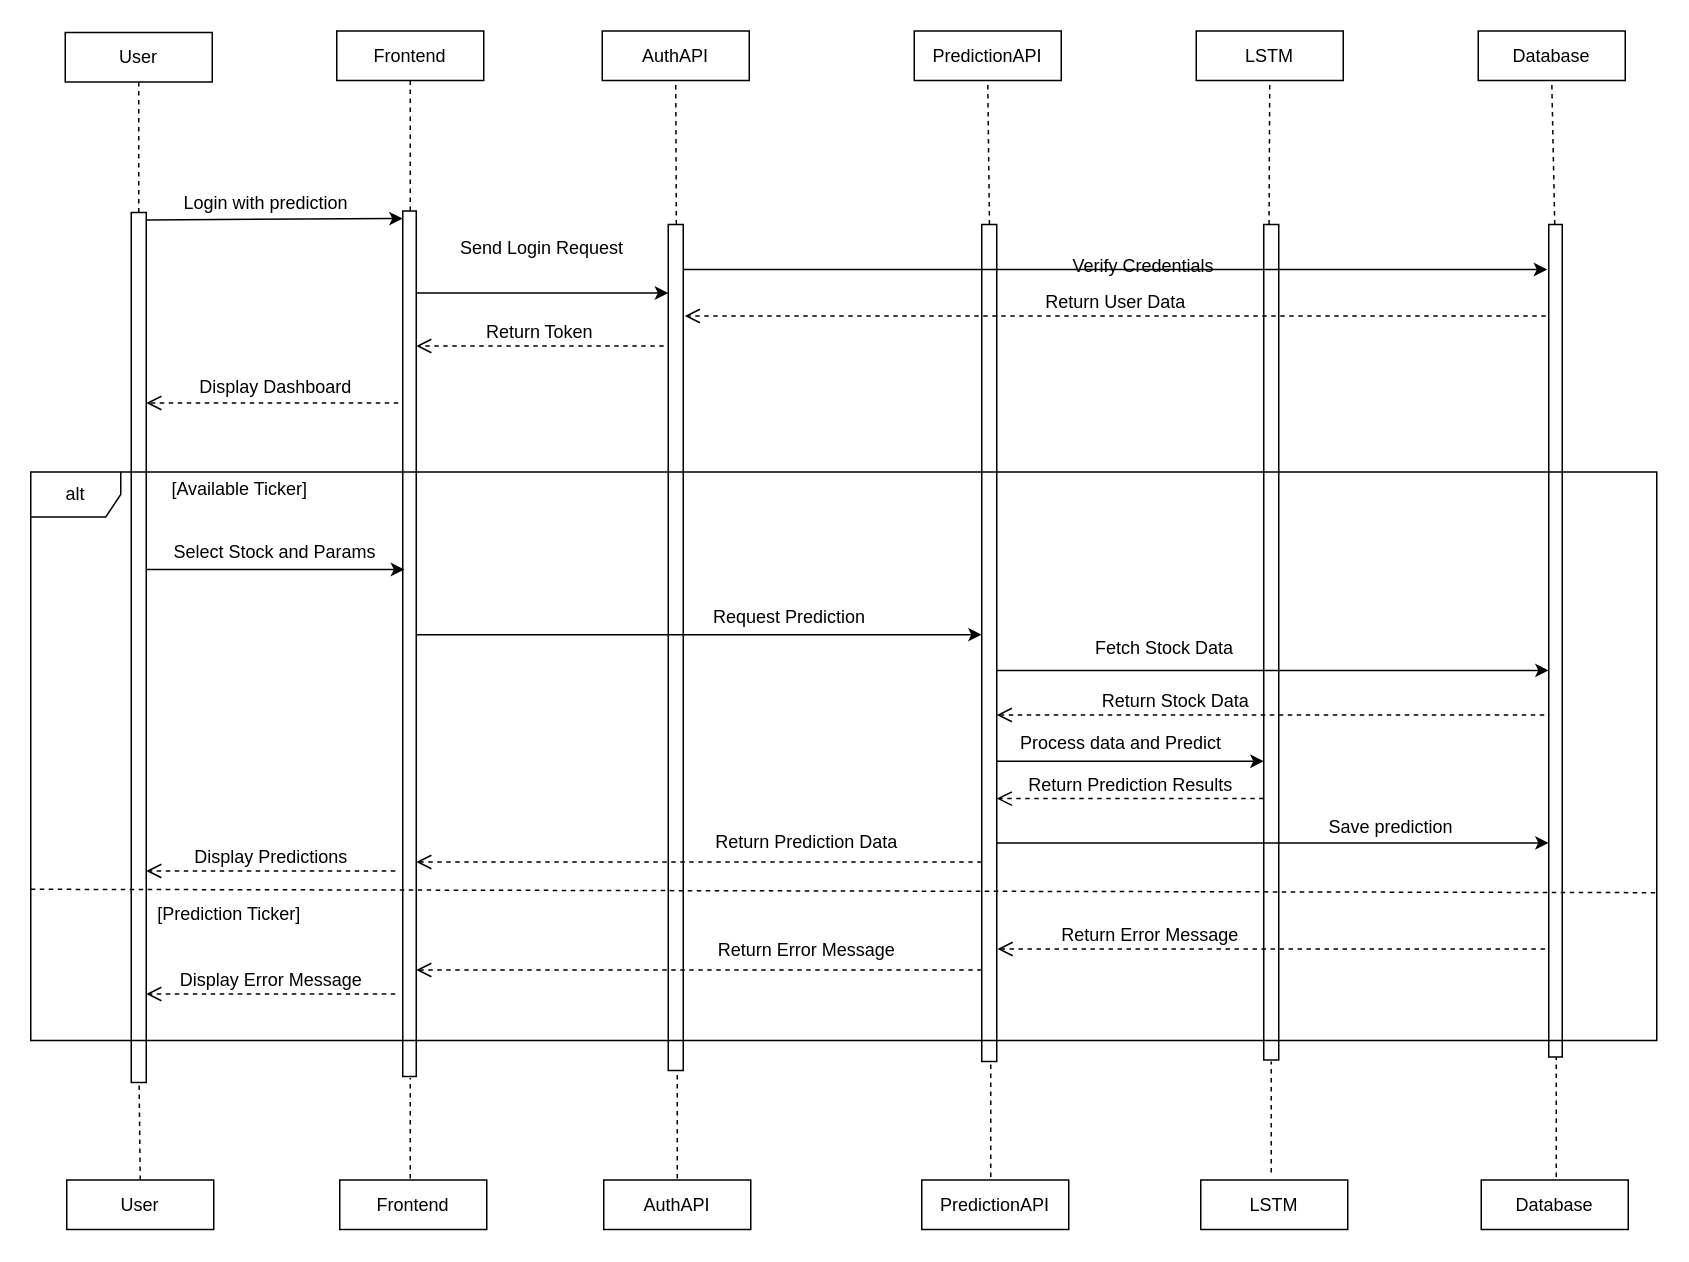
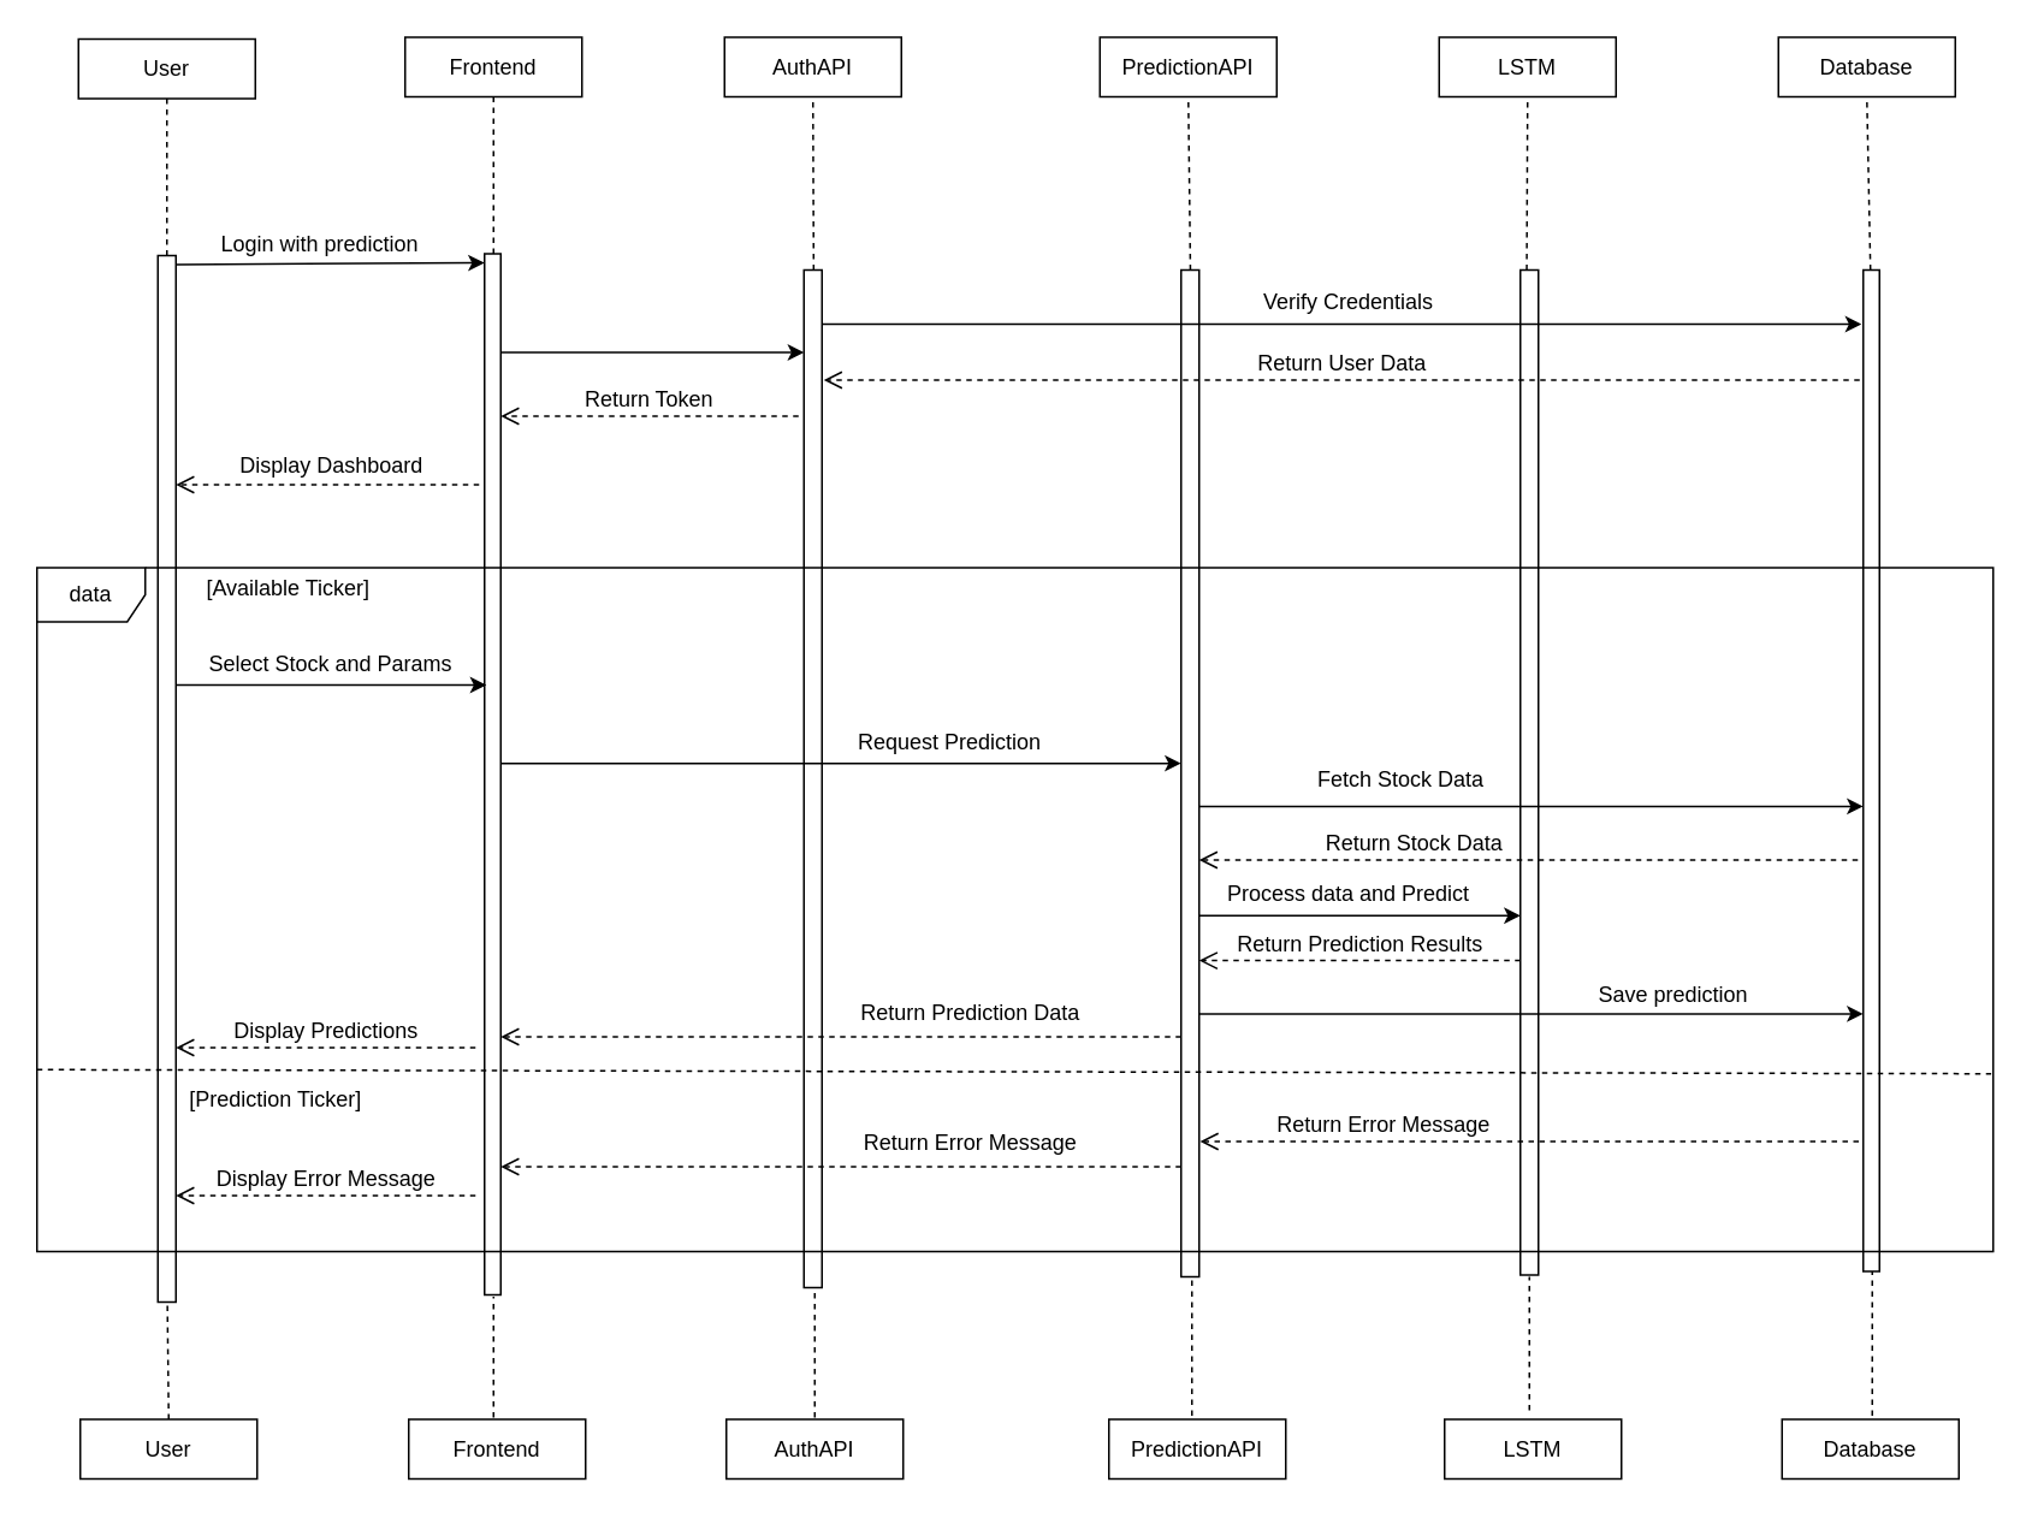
  <mxCell id="0" />
  <mxCell id="1" parent="0" />
  <mxCell id="2" value="Frontend" style="rounded=0;whiteSpace=wrap;html=1;" vertex="1" parent="1"><mxGeometry x="224" y="20" width="98" height="33" as="geometry" /></mxCell>
  <mxCell id="3" value="AuthAPI" style="rounded=0;whiteSpace=wrap;html=1;" vertex="1" parent="1"><mxGeometry x="401" y="20" width="98" height="33" as="geometry" /></mxCell>
  <mxCell id="4" value="Database" style="rounded=0;whiteSpace=wrap;html=1;" vertex="1" parent="1"><mxGeometry x="985" y="20" width="98" height="33" as="geometry" /></mxCell>
  <mxCell id="5" value="LSTM" style="rounded=0;whiteSpace=wrap;html=1;" vertex="1" parent="1"><mxGeometry x="797" y="20" width="98" height="33" as="geometry" /></mxCell>
  <mxCell id="6" value="PredictionAPI" style="rounded=0;whiteSpace=wrap;html=1;" vertex="1" parent="1"><mxGeometry x="609" y="20" width="98" height="33" as="geometry" /></mxCell>
  <mxCell id="7" value="Frontend" style="rounded=0;whiteSpace=wrap;html=1;" vertex="1" parent="1"><mxGeometry x="226" y="786" width="98" height="33" as="geometry" /></mxCell>
  <mxCell id="8" value="AuthAPI" style="rounded=0;whiteSpace=wrap;html=1;" vertex="1" parent="1"><mxGeometry x="402" y="786" width="98" height="33" as="geometry" /></mxCell>
  <mxCell id="9" value="Database" style="rounded=0;whiteSpace=wrap;html=1;" vertex="1" parent="1"><mxGeometry x="987" y="786" width="98" height="33" as="geometry" /></mxCell>
  <mxCell id="10" value="LSTM" style="rounded=0;whiteSpace=wrap;html=1;" vertex="1" parent="1"><mxGeometry x="800" y="786" width="98" height="33" as="geometry" /></mxCell>
  <mxCell id="11" value="PredictionAPI" style="rounded=0;whiteSpace=wrap;html=1;" vertex="1" parent="1"><mxGeometry x="614" y="786" width="98" height="33" as="geometry" /></mxCell>
  <mxCell id="12" value="" style="html=1;points=[[0,0,0,0,5],[0,1,0,0,-5],[1,0,0,0,5],[1,1,0,0,-5]];perimeter=orthogonalPerimeter;outlineConnect=0;targetShapes=umlLifeline;portConstraint=eastwest;newEdgeStyle={&quot;curved&quot;:0,&quot;rounded&quot;:0};" vertex="1" parent="1"><mxGeometry x="1032" y="149" width="9" height="555" as="geometry" /></mxCell>
  <mxCell id="13" value="" style="html=1;points=[[0,0,0,0,5],[0,1,0,0,-5],[1,0,0,0,5],[1,1,0,0,-5]];perimeter=orthogonalPerimeter;outlineConnect=0;targetShapes=umlLifeline;portConstraint=eastwest;newEdgeStyle={&quot;curved&quot;:0,&quot;rounded&quot;:0};" vertex="1" parent="1"><mxGeometry x="842" y="149" width="10" height="557" as="geometry" /></mxCell>
  <mxCell id="14" value="" style="html=1;points=[[0,0,0,0,5],[0,1,0,0,-5],[1,0,0,0,5],[1,1,0,0,-5]];perimeter=orthogonalPerimeter;outlineConnect=0;targetShapes=umlLifeline;portConstraint=eastwest;newEdgeStyle={&quot;curved&quot;:0,&quot;rounded&quot;:0};" vertex="1" parent="1"><mxGeometry x="654" y="149" width="10" height="558" as="geometry" /></mxCell>
  <mxCell id="15" value="" style="html=1;points=[[0,0,0,0,5],[0,1,0,0,-5],[1,0,0,0,5],[1,1,0,0,-5]];perimeter=orthogonalPerimeter;outlineConnect=0;targetShapes=umlLifeline;portConstraint=eastwest;newEdgeStyle={&quot;curved&quot;:0,&quot;rounded&quot;:0};" vertex="1" parent="1"><mxGeometry x="445" y="149" width="10" height="564" as="geometry" /></mxCell>
  <mxCell id="16" value="" style="html=1;points=[[0,0,0,0,5],[0,1,0,0,-5],[1,0,0,0,5],[1,1,0,0,-5]];perimeter=orthogonalPerimeter;outlineConnect=0;targetShapes=umlLifeline;portConstraint=eastwest;newEdgeStyle={&quot;curved&quot;:0,&quot;rounded&quot;:0};" vertex="1" parent="1"><mxGeometry x="268" y="140" width="9" height="577" as="geometry" /></mxCell>
  <mxCell id="17" value="" style="endArrow=none;dashed=1;html=1;rounded=0;entryX=0.5;entryY=1;entryDx=0;entryDy=0;" edge="1" parent="1" source="16" target="2"><mxGeometry width="50" height="50" relative="1" as="geometry"><mxPoint x="203" y="163" as="sourcePoint" /><mxPoint x="253" y="113" as="targetPoint" /></mxGeometry></mxCell>
  <mxCell id="18" value="User" style="rounded=0;whiteSpace=wrap;html=1;" vertex="1" parent="1"><mxGeometry x="43" y="21" width="98" height="33" as="geometry" /></mxCell>
  <mxCell id="19" value="User" style="rounded=0;whiteSpace=wrap;html=1;" vertex="1" parent="1"><mxGeometry x="44" y="786" width="98" height="33" as="geometry" /></mxCell>
  <mxCell id="20" value="" style="html=1;points=[[0,0,0,0,5],[0,1,0,0,-5],[1,0,0,0,5],[1,1,0,0,-5]];perimeter=orthogonalPerimeter;outlineConnect=0;targetShapes=umlLifeline;portConstraint=eastwest;newEdgeStyle={&quot;curved&quot;:0,&quot;rounded&quot;:0};" vertex="1" parent="1"><mxGeometry x="87" y="141" width="10" height="580" as="geometry" /></mxCell>
  <mxCell id="21" value="" style="endArrow=none;dashed=1;html=1;rounded=0;entryX=0.5;entryY=1;entryDx=0;entryDy=0;" edge="1" parent="1" source="20" target="18"><mxGeometry width="50" height="50" relative="1" as="geometry"><mxPoint x="22" y="164" as="sourcePoint" /><mxPoint x="72" y="114" as="targetPoint" /></mxGeometry></mxCell>
  <mxCell id="22" value="" style="endArrow=none;dashed=1;html=1;rounded=0;entryX=0.5;entryY=1;entryDx=0;entryDy=0;exitX=0.538;exitY=0;exitDx=0;exitDy=0;exitPerimeter=0;" edge="1" parent="1" source="15" target="3"><mxGeometry width="50" height="50" relative="1" as="geometry"><mxPoint x="476" y="114" as="sourcePoint" /><mxPoint x="443" y="53" as="targetPoint" /></mxGeometry></mxCell>
  <mxCell id="23" value="" style="endArrow=none;dashed=1;html=1;rounded=0;entryX=0.5;entryY=1;entryDx=0;entryDy=0;exitX=0.514;exitY=0;exitDx=0;exitDy=0;exitPerimeter=0;" edge="1" parent="1" source="14" target="6"><mxGeometry width="50" height="50" relative="1" as="geometry"><mxPoint x="678" y="119" as="sourcePoint" /><mxPoint x="649" y="102" as="targetPoint" /></mxGeometry></mxCell>
  <mxCell id="24" value="" style="endArrow=none;dashed=1;html=1;rounded=0;entryX=0.5;entryY=1;entryDx=0;entryDy=0;exitX=0.353;exitY=0;exitDx=0;exitDy=0;exitPerimeter=0;" edge="1" parent="1" source="13" target="5"><mxGeometry width="50" height="50" relative="1" as="geometry"><mxPoint x="793" y="135" as="sourcePoint" /><mxPoint x="843" y="85" as="targetPoint" /></mxGeometry></mxCell>
  <mxCell id="25" value="" style="endArrow=none;dashed=1;html=1;rounded=0;entryX=0.5;entryY=1;entryDx=0;entryDy=0;exitX=0.443;exitY=0;exitDx=0;exitDy=0;exitPerimeter=0;" edge="1" parent="1" source="12" target="4"><mxGeometry width="50" height="50" relative="1" as="geometry"><mxPoint x="930" y="127" as="sourcePoint" /><mxPoint x="980" y="77" as="targetPoint" /></mxGeometry></mxCell>
  <mxCell id="26" value="" style="endArrow=none;dashed=1;html=1;rounded=0;entryX=0.526;entryY=1.003;entryDx=0;entryDy=0;entryPerimeter=0;exitX=0.5;exitY=0;exitDx=0;exitDy=0;" edge="1" parent="1" source="19" target="20"><mxGeometry width="50" height="50" relative="1" as="geometry"><mxPoint x="-11" y="532" as="sourcePoint" /><mxPoint x="90" y="506" as="targetPoint" /></mxGeometry></mxCell>
  <mxCell id="27" value="" style="endArrow=none;dashed=1;html=1;rounded=0;" edge="1" parent="1"><mxGeometry width="50" height="50" relative="1" as="geometry"><mxPoint x="273" y="785" as="sourcePoint" /><mxPoint x="273" y="718" as="targetPoint" /></mxGeometry></mxCell>
  <mxCell id="28" value="" style="endArrow=none;dashed=1;html=1;rounded=0;" edge="1" parent="1"><mxGeometry width="50" height="50" relative="1" as="geometry"><mxPoint x="660" y="784" as="sourcePoint" /><mxPoint x="660" y="709" as="targetPoint" /></mxGeometry></mxCell>
  <mxCell id="29" value="" style="endArrow=none;dashed=1;html=1;rounded=0;" edge="1" parent="1"><mxGeometry width="50" height="50" relative="1" as="geometry"><mxPoint x="451" y="785" as="sourcePoint" /><mxPoint x="451" y="715" as="targetPoint" /></mxGeometry></mxCell>
  <mxCell id="30" value="" style="endArrow=none;dashed=1;html=1;rounded=0;" edge="1" parent="1"><mxGeometry width="50" height="50" relative="1" as="geometry"><mxPoint x="847" y="781" as="sourcePoint" /><mxPoint x="847" y="707" as="targetPoint" /></mxGeometry></mxCell>
  <mxCell id="31" value="" style="endArrow=none;dashed=1;html=1;rounded=0;" edge="1" parent="1"><mxGeometry width="50" height="50" relative="1" as="geometry"><mxPoint x="1037" y="784" as="sourcePoint" /><mxPoint x="1037" y="704" as="targetPoint" /></mxGeometry></mxCell>
  <mxCell id="32" value="" style="endArrow=classic;html=1;rounded=0;entryX=0;entryY=0;entryDx=0;entryDy=5;entryPerimeter=0;exitX=1;exitY=0;exitDx=0;exitDy=5;exitPerimeter=0;" edge="1" parent="1" source="20" target="16"><mxGeometry width="50" height="50" relative="1" as="geometry"><mxPoint x="-17" y="247" as="sourcePoint" /><mxPoint x="33" y="197" as="targetPoint" /></mxGeometry></mxCell>
  <mxCell id="33" value="" style="endArrow=classic;html=1;rounded=0;entryX=0;entryY=0.081;entryDx=0;entryDy=0;entryPerimeter=0;" edge="1" parent="1" source="16" target="15"><mxGeometry width="50" height="50" relative="1" as="geometry"><mxPoint x="-9" y="267" as="sourcePoint" /><mxPoint x="423" y="180" as="targetPoint" /></mxGeometry></mxCell>
  <mxCell id="34" value="" style="endArrow=classic;html=1;rounded=0;" edge="1" parent="1" source="15"><mxGeometry width="50" height="50" relative="1" as="geometry"><mxPoint x="526" y="207" as="sourcePoint" /><mxPoint x="1031" y="179" as="targetPoint" /></mxGeometry></mxCell>
  <mxCell id="35" value="&lt;font style=&quot;font-size: 12px;&quot;&gt;Return User Data&lt;/font&gt;" style="html=1;verticalAlign=bottom;endArrow=open;dashed=1;endSize=8;curved=0;rounded=0;" edge="1" parent="1"><mxGeometry relative="1" as="geometry"><mxPoint x="1030" y="210" as="sourcePoint" /><mxPoint x="456" y="210" as="targetPoint" /></mxGeometry></mxCell>
  <mxCell id="36" value="&lt;font style=&quot;font-size: 12px;&quot;&gt;Return Token&lt;/font&gt;" style="html=1;verticalAlign=bottom;endArrow=open;dashed=1;endSize=8;curved=0;rounded=0;" edge="1" parent="1" target="16"><mxGeometry relative="1" as="geometry"><mxPoint x="442" y="230" as="sourcePoint" /><mxPoint x="362" y="230" as="targetPoint" /></mxGeometry></mxCell>
  <mxCell id="37" value="&lt;font style=&quot;font-size: 12px;&quot;&gt;Display Dashboard&lt;/font&gt;" style="html=1;verticalAlign=bottom;endArrow=open;dashed=1;endSize=8;curved=0;rounded=0;" edge="1" parent="1"><mxGeometry x="-0.022" y="-1" relative="1" as="geometry"><mxPoint x="265" y="268" as="sourcePoint" /><mxPoint x="97" y="268" as="targetPoint" /><mxPoint as="offset" /></mxGeometry></mxCell>
  <mxCell id="38" value="" style="endArrow=classic;html=1;rounded=0;entryX=0;entryY=0;entryDx=0;entryDy=5;entryPerimeter=0;" edge="1" parent="1" source="20"><mxGeometry width="50" height="50" relative="1" as="geometry"><mxPoint x="98" y="380" as="sourcePoint" /><mxPoint x="269" y="379" as="targetPoint" /></mxGeometry></mxCell>
  <mxCell id="39" value="" style="endArrow=classic;html=1;rounded=0;entryX=0;entryY=0.49;entryDx=0;entryDy=0;entryPerimeter=0;" edge="1" parent="1" target="14" source="16"><mxGeometry width="50" height="50" relative="1" as="geometry"><mxPoint x="278" y="306.29" as="sourcePoint" /><mxPoint x="449" y="305.29" as="targetPoint" /></mxGeometry></mxCell>
  <mxCell id="40" value="" style="endArrow=classic;html=1;rounded=0;exitX=1;exitY=0;exitDx=0;exitDy=5;exitPerimeter=0;" edge="1" parent="1"><mxGeometry width="50" height="50" relative="1" as="geometry"><mxPoint x="664" y="446.29" as="sourcePoint" /><mxPoint x="1032" y="446.29" as="targetPoint" /></mxGeometry></mxCell>
  <mxCell id="41" value="" style="endArrow=classic;html=1;rounded=0;" edge="1" parent="1" target="13"><mxGeometry width="50" height="50" relative="1" as="geometry"><mxPoint x="664" y="506.825" as="sourcePoint" /><mxPoint x="840.43" y="506.825" as="targetPoint" /></mxGeometry></mxCell>
  <mxCell id="42" value="&lt;font style=&quot;font-size: 12px;&quot;&gt;Return Stock Data&lt;/font&gt;" style="html=1;verticalAlign=bottom;endArrow=open;dashed=1;endSize=8;curved=0;rounded=0;" edge="1" parent="1"><mxGeometry x="0.348" relative="1" as="geometry"><mxPoint x="1029" y="476" as="sourcePoint" /><mxPoint x="664" y="476" as="targetPoint" /><mxPoint as="offset" /></mxGeometry></mxCell>
  <mxCell id="43" value="&lt;font style=&quot;font-size: 12px;&quot;&gt;Return Prediction Results&lt;/font&gt;" style="html=1;verticalAlign=bottom;endArrow=open;dashed=1;endSize=8;curved=0;rounded=0;exitX=0;exitY=0.811;exitDx=0;exitDy=0;exitPerimeter=0;" edge="1" parent="1"><mxGeometry relative="1" as="geometry"><mxPoint x="842" y="531.727" as="sourcePoint" /><mxPoint x="664" y="531.727" as="targetPoint" /></mxGeometry></mxCell>
  <mxCell id="44" value="" style="endArrow=classic;html=1;rounded=0;exitX=1;exitY=0;exitDx=0;exitDy=5;exitPerimeter=0;" edge="1" parent="1"><mxGeometry width="50" height="50" relative="1" as="geometry"><mxPoint x="664" y="561.29" as="sourcePoint" /><mxPoint x="1032" y="561.29" as="targetPoint" /></mxGeometry></mxCell>
  <mxCell id="45" value="&lt;font style=&quot;font-size: 12px;&quot;&gt;Return Prediction Data&lt;/font&gt;" style="html=1;verticalAlign=bottom;endArrow=open;dashed=1;endSize=8;curved=0;rounded=0;" edge="1" parent="1"><mxGeometry x="-0.374" y="-4" relative="1" as="geometry"><mxPoint x="654" y="574" as="sourcePoint" /><mxPoint x="277" y="574" as="targetPoint" /><mxPoint x="1" as="offset" /></mxGeometry></mxCell>
  <mxCell id="46" value="&lt;font style=&quot;font-size: 12px;&quot;&gt;Display Predictions&lt;/font&gt;" style="html=1;verticalAlign=bottom;endArrow=open;dashed=1;endSize=8;curved=0;rounded=0;" edge="1" parent="1"><mxGeometry relative="1" as="geometry"><mxPoint x="263" y="580" as="sourcePoint" /><mxPoint x="97" y="580" as="targetPoint" /></mxGeometry></mxCell>
  <mxCell id="47" value="Login with prediction" style="text;html=1;align=center;verticalAlign=middle;whiteSpace=wrap;rounded=0;" vertex="1" parent="1"><mxGeometry x="106" y="120" width="142" height="30" as="geometry" /></mxCell>
- <mxCell id="48" value="Send Login Request" style="text;html=1;align=center;verticalAlign=middle;whiteSpace=wrap;rounded=0;" vertex="1" parent="1"><mxGeometry x="290" y="150" width="142" height="30" as="geometry" /></mxCell>
- <mxCell id="49" value="Verify Credentials" style="text;html=1;align=center;verticalAlign=middle;whiteSpace=wrap;rounded=0;" vertex="1" parent="1"><mxGeometry x="691" y="162" width="142" height="30" as="geometry" /></mxCell>
+ <mxCell id="49" value="Verify Credentials" style="text;html=1;align=center;verticalAlign=middle;whiteSpace=wrap;rounded=0;" vertex="1" parent="1"><mxGeometry x="676" y="152" width="142" height="30" as="geometry" /></mxCell>
  <mxCell id="50" value="Select Stock and Params" style="text;html=1;align=center;verticalAlign=middle;whiteSpace=wrap;rounded=0;" vertex="1" parent="1"><mxGeometry x="112" y="353" width="142" height="30" as="geometry" /></mxCell>
  <mxCell id="51" value="Request Prediction" style="text;html=1;align=center;verticalAlign=middle;whiteSpace=wrap;rounded=0;" vertex="1" parent="1"><mxGeometry x="455" y="396" width="142" height="30" as="geometry" /></mxCell>
  <mxCell id="52" value="Fetch Stock Data" style="text;html=1;align=center;verticalAlign=middle;whiteSpace=wrap;rounded=0;" vertex="1" parent="1"><mxGeometry x="705" y="417" width="142" height="30" as="geometry" /></mxCell>
  <mxCell id="53" value="Process data and Predict" style="text;html=1;align=center;verticalAlign=middle;whiteSpace=wrap;rounded=0;" vertex="1" parent="1"><mxGeometry x="676" y="480" width="142" height="30" as="geometry" /></mxCell>
  <mxCell id="54" value="Save prediction" style="text;html=1;align=center;verticalAlign=middle;whiteSpace=wrap;rounded=0;" vertex="1" parent="1"><mxGeometry x="856" y="536" width="142" height="30" as="geometry" /></mxCell>
- <mxCell id="55" value="alt" style="shape=umlFrame;whiteSpace=wrap;html=1;pointerEvents=0;" vertex="1" parent="1"><mxGeometry x="20" y="314" width="1084" height="379" as="geometry" /></mxCell>
+ <mxCell id="55" value="data" style="shape=umlFrame;whiteSpace=wrap;html=1;pointerEvents=0;" vertex="1" parent="1"><mxGeometry x="20" y="314" width="1084" height="379" as="geometry" /></mxCell>
  <mxCell id="56" value="" style="endArrow=none;dashed=1;html=1;rounded=0;exitX=0;exitY=0.734;exitDx=0;exitDy=0;exitPerimeter=0;entryX=0.999;entryY=0.74;entryDx=0;entryDy=0;entryPerimeter=0;" edge="1" parent="1" source="55" target="55"><mxGeometry width="50" height="50" relative="1" as="geometry"><mxPoint x="154" y="655" as="sourcePoint" /><mxPoint x="204" y="605" as="targetPoint" /></mxGeometry></mxCell>
  <mxCell id="57" value="&lt;font style=&quot;font-size: 12px;&quot;&gt;Display Error Message&lt;/font&gt;" style="html=1;verticalAlign=bottom;endArrow=open;dashed=1;endSize=8;curved=0;rounded=0;" edge="1" parent="1"><mxGeometry relative="1" as="geometry"><mxPoint x="263" y="662" as="sourcePoint" /><mxPoint x="97" y="662" as="targetPoint" /></mxGeometry></mxCell>
  <mxCell id="58" value="&lt;font style=&quot;font-size: 12px;&quot;&gt;Return Error Message&lt;/font&gt;" style="html=1;verticalAlign=bottom;endArrow=open;dashed=1;endSize=8;curved=0;rounded=0;" edge="1" parent="1"><mxGeometry x="-0.374" y="-4" relative="1" as="geometry"><mxPoint x="654" y="646" as="sourcePoint" /><mxPoint x="277" y="646" as="targetPoint" /><mxPoint x="1" as="offset" /></mxGeometry></mxCell>
  <mxCell id="59" value="&lt;font style=&quot;font-size: 12px;&quot;&gt;Return Error Message&lt;/font&gt;" style="html=1;verticalAlign=bottom;endArrow=open;dashed=1;endSize=8;curved=0;rounded=0;" edge="1" parent="1"><mxGeometry x="0.444" relative="1" as="geometry"><mxPoint x="1029.5" y="632" as="sourcePoint" /><mxPoint x="664.5" y="632" as="targetPoint" /><mxPoint as="offset" /></mxGeometry></mxCell>
  <mxCell id="60" value="[Available Ticker]" style="text;html=1;align=center;verticalAlign=middle;whiteSpace=wrap;rounded=0;" vertex="1" parent="1"><mxGeometry x="104" y="311" width="111" height="30" as="geometry" /></mxCell>
  <mxCell id="61" value="[Prediction Ticker]" style="text;html=1;align=center;verticalAlign=middle;whiteSpace=wrap;rounded=0;" vertex="1" parent="1"><mxGeometry x="97" y="594" width="111" height="30" as="geometry" /></mxCell>
